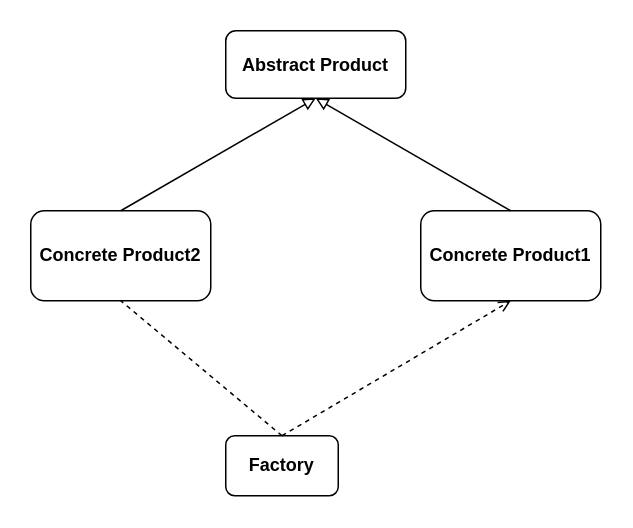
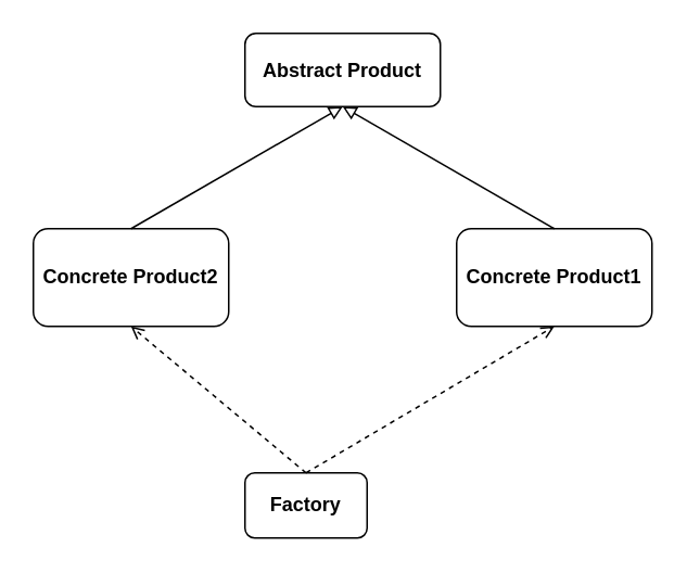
  <mxCell id="0" />
  <mxCell id="1" parent="0" />
  <mxCell id="2" value="Abstract Product" style="rounded=1;whiteSpace=wrap;html=1;fontStyle=1" vertex="1" parent="1"><mxGeometry x="150" y="20" width="120" height="45" as="geometry" /></mxCell>
  <mxCell id="3" value="Concrete Product1" style="rounded=1;whiteSpace=wrap;html=1;fontStyle=1" vertex="1" parent="1"><mxGeometry x="280" y="140" width="120" height="60" as="geometry" /></mxCell>
  <mxCell id="4" value="Factory" style="rounded=1;whiteSpace=wrap;html=1;fontStyle=1" vertex="1" parent="1"><mxGeometry x="150" y="290" width="75" height="40" as="geometry" /></mxCell>
  <mxCell id="5" value="Concrete Product2" style="rounded=1;whiteSpace=wrap;html=1;fontStyle=1" vertex="1" parent="1"><mxGeometry x="20" y="140" width="120" height="60" as="geometry" /></mxCell>
  <mxCell id="6" value="" style="endArrow=open;html=1;endFill=0;exitX=0.5;exitY=0;exitDx=0;exitDy=0;entryX=0.5;entryY=1;entryDx=0;entryDy=0;fontStyle=1;dashed=1;" edge="1" parent="1" source="4" target="3"><mxGeometry width="50" height="50" relative="1" as="geometry"><mxPoint x="460" y="310" as="sourcePoint" /><mxPoint x="510" y="260" as="targetPoint" /></mxGeometry></mxCell>
- <mxCell id="7" value="" style="endArrow=none;html=1;endFill=0;entryX=0.5;entryY=1;entryDx=0;entryDy=0;exitX=0.5;exitY=0;exitDx=0;exitDy=0;fontStyle=1;dashed=1;" edge="1" parent="1" source="4" target="5"><mxGeometry width="50" height="50" relative="1" as="geometry"><mxPoint x="210" y="270" as="sourcePoint" /><mxPoint x="350" y="210" as="targetPoint" /></mxGeometry></mxCell>
+ <mxCell id="7" value="" style="endArrow=open;html=1;endFill=0;entryX=0.5;entryY=1;entryDx=0;entryDy=0;exitX=0.5;exitY=0;exitDx=0;exitDy=0;fontStyle=1;dashed=1;" edge="1" parent="1" source="4" target="5"><mxGeometry width="50" height="50" relative="1" as="geometry"><mxPoint x="210" y="270" as="sourcePoint" /><mxPoint x="350" y="210" as="targetPoint" /></mxGeometry></mxCell>
  <mxCell id="8" value="" style="endArrow=block;html=1;endFill=0;entryX=0.5;entryY=1;entryDx=0;entryDy=0;exitX=0.5;exitY=0;exitDx=0;exitDy=0;fontStyle=1" edge="1" parent="1" source="3" target="2"><mxGeometry width="50" height="50" relative="1" as="geometry"><mxPoint x="405" y="90" as="sourcePoint" /><mxPoint x="275" y="30" as="targetPoint" /></mxGeometry></mxCell>
  <mxCell id="9" value="" style="endArrow=block;html=1;endFill=0;entryX=0.5;entryY=1;entryDx=0;entryDy=0;exitX=0.5;exitY=0;exitDx=0;exitDy=0;fontStyle=1" edge="1" parent="1" source="5" target="2"><mxGeometry width="50" height="50" relative="1" as="geometry"><mxPoint x="250" y="160" as="sourcePoint" /><mxPoint x="120" y="100" as="targetPoint" /></mxGeometry></mxCell>
